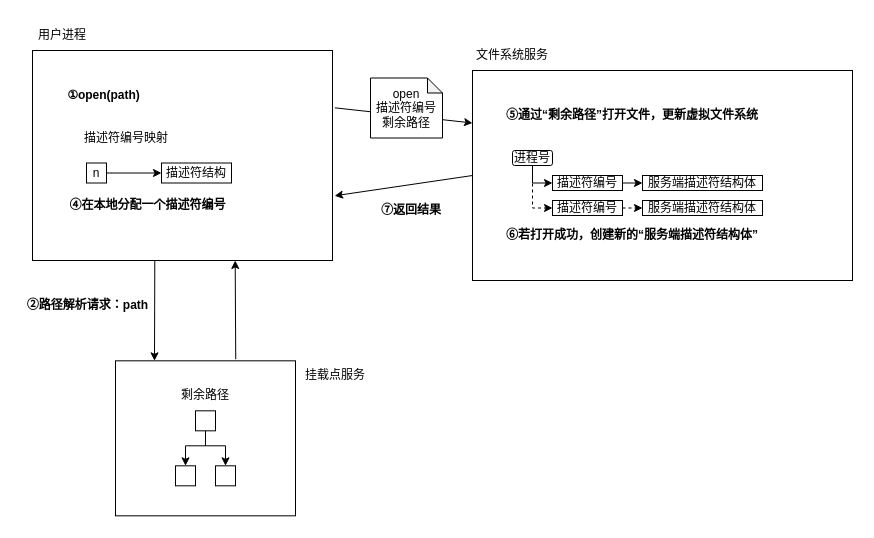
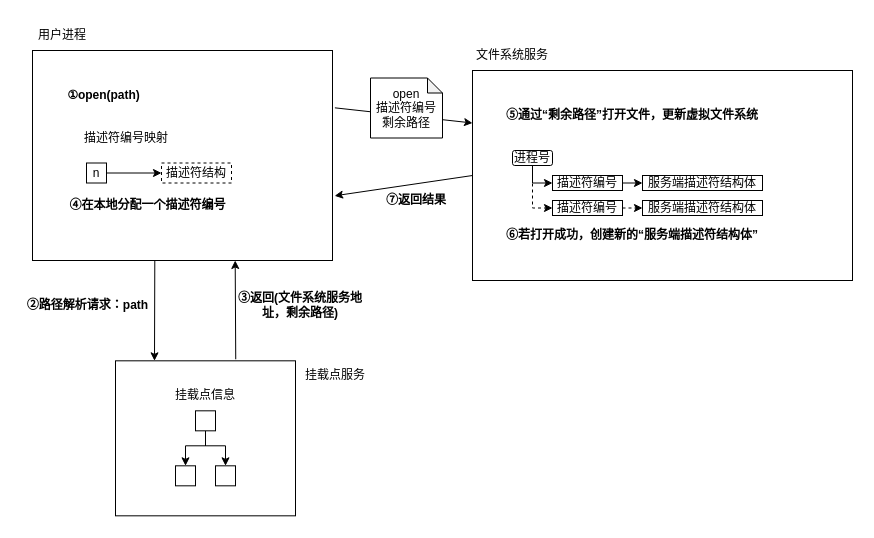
  <mxCell id="0" />
  <mxCell id="1" parent="0" />
  <mxCell id="2" value="" style="endArrow=classic;html=1;rounded=0;exitX=1.008;exitY=0.273;exitDx=0;exitDy=0;exitPerimeter=0;entryX=0;entryY=0.25;entryDx=0;entryDy=0;" edge="1" parent="1" source="3" target="4"><mxGeometry width="50" height="50" relative="1" as="geometry"><mxPoint x="372" y="260" as="sourcePoint" /><mxPoint x="422" y="210" as="targetPoint" /></mxGeometry></mxCell>
  <mxCell id="3" value="" style="rounded=0;whiteSpace=wrap;html=1;" vertex="1" parent="1"><mxGeometry x="32" y="50" width="300" height="210" as="geometry" /></mxCell>
  <mxCell id="4" value="" style="rounded=0;whiteSpace=wrap;html=1;" vertex="1" parent="1"><mxGeometry x="472" y="70" width="380" height="210" as="geometry" /></mxCell>
  <mxCell id="5" value="文件系统服务" style="text;html=1;strokeColor=none;fillColor=none;align=center;verticalAlign=middle;whiteSpace=wrap;rounded=0;" vertex="1" parent="1"><mxGeometry x="462" y="40" width="100" height="30" as="geometry" /></mxCell>
  <mxCell id="6" value="用户进程" style="text;html=1;strokeColor=none;fillColor=none;align=center;verticalAlign=middle;whiteSpace=wrap;rounded=0;" vertex="1" parent="1"><mxGeometry x="32" y="20" width="60" height="30" as="geometry" /></mxCell>
  <mxCell id="7" style="edgeStyle=orthogonalEdgeStyle;rounded=0;orthogonalLoop=1;jettySize=auto;html=1;exitX=1;exitY=0.5;exitDx=0;exitDy=0;entryX=0;entryY=0.5;entryDx=0;entryDy=0;" edge="1" parent="1" source="8" target="10"><mxGeometry relative="1" as="geometry" /></mxCell>
  <mxCell id="8" value="n" style="rounded=0;whiteSpace=wrap;html=1;" vertex="1" parent="1"><mxGeometry x="86" y="162.5" width="20" height="20" as="geometry" /></mxCell>
  <mxCell id="9" value="描述符编号映射" style="text;html=1;strokeColor=none;fillColor=none;align=center;verticalAlign=middle;whiteSpace=wrap;rounded=0;" vertex="1" parent="1"><mxGeometry x="81" y="122.5" width="90" height="30" as="geometry" /></mxCell>
- <mxCell id="10" value="描述符结构" style="rounded=0;whiteSpace=wrap;html=1;" vertex="1" parent="1"><mxGeometry x="161" y="162.5" width="70" height="20" as="geometry" /></mxCell>
+ <mxCell id="10" value="描述符结构" style="rounded=0;whiteSpace=wrap;html=1;dashed=1;" vertex="1" parent="1"><mxGeometry x="161" y="162.5" width="70" height="20" as="geometry" /></mxCell>
  <mxCell id="11" value="&lt;b&gt;①open(path)&lt;/b&gt;" style="text;html=1;strokeColor=none;fillColor=none;align=center;verticalAlign=middle;whiteSpace=wrap;rounded=0;" vertex="1" parent="1"><mxGeometry x="50.5" y="80" width="105" height="30" as="geometry" /></mxCell>
  <mxCell id="12" value="open&lt;br&gt;描述符编号&lt;br&gt;剩余路径" style="shape=note;whiteSpace=wrap;html=1;backgroundOutline=1;darkOpacity=0.05;size=15;" vertex="1" parent="1"><mxGeometry x="370" y="77.5" width="72" height="60" as="geometry" /></mxCell>
  <mxCell id="13" value="" style="rounded=0;whiteSpace=wrap;html=1;" vertex="1" parent="1"><mxGeometry x="115" y="360.32" width="180" height="155" as="geometry" /></mxCell>
  <mxCell id="14" value="挂载点服务" style="text;html=1;strokeColor=none;fillColor=none;align=center;verticalAlign=middle;whiteSpace=wrap;rounded=0;" vertex="1" parent="1"><mxGeometry x="300" y="360.32" width="70" height="30" as="geometry" /></mxCell>
  <mxCell id="15" style="edgeStyle=orthogonalEdgeStyle;rounded=0;orthogonalLoop=1;jettySize=auto;html=1;exitX=0.5;exitY=1;exitDx=0;exitDy=0;entryX=0.5;entryY=0;entryDx=0;entryDy=0;" edge="1" parent="1" source="17" target="18"><mxGeometry relative="1" as="geometry"><Array as="points"><mxPoint x="205" y="445.32" /><mxPoint x="185" y="445.32" /></Array></mxGeometry></mxCell>
  <mxCell id="16" style="edgeStyle=orthogonalEdgeStyle;rounded=0;orthogonalLoop=1;jettySize=auto;html=1;exitX=0.5;exitY=1;exitDx=0;exitDy=0;entryX=0.5;entryY=0;entryDx=0;entryDy=0;" edge="1" parent="1" source="17" target="19"><mxGeometry relative="1" as="geometry"><Array as="points"><mxPoint x="205" y="445.32" /><mxPoint x="225" y="445.32" /></Array></mxGeometry></mxCell>
  <mxCell id="17" value="" style="rounded=0;whiteSpace=wrap;html=1;" vertex="1" parent="1"><mxGeometry x="195" y="410.32" width="20" height="20" as="geometry" /></mxCell>
  <mxCell id="18" value="" style="rounded=0;whiteSpace=wrap;html=1;" vertex="1" parent="1"><mxGeometry x="175" y="465.32" width="20" height="20" as="geometry" /></mxCell>
  <mxCell id="19" value="" style="rounded=0;whiteSpace=wrap;html=1;" vertex="1" parent="1"><mxGeometry x="215" y="465.32" width="20" height="20" as="geometry" /></mxCell>
- <mxCell id="20" value="剩余路径" style="text;html=1;strokeColor=none;fillColor=none;align=center;verticalAlign=middle;whiteSpace=wrap;rounded=0;" vertex="1" parent="1"><mxGeometry x="165" y="380.32" width="80" height="30" as="geometry" /></mxCell>
+ <mxCell id="20" value="挂载点信息" style="text;html=1;strokeColor=none;fillColor=none;align=center;verticalAlign=middle;whiteSpace=wrap;rounded=0;" vertex="1" parent="1"><mxGeometry x="165" y="380.32" width="80" height="30" as="geometry" /></mxCell>
  <mxCell id="21" value="" style="endArrow=classic;html=1;rounded=0;exitX=0.131;exitY=0.999;exitDx=0;exitDy=0;exitPerimeter=0;" edge="1" parent="1"><mxGeometry width="50" height="50" relative="1" as="geometry"><mxPoint x="154.3" y="260" as="sourcePoint" /><mxPoint x="154" y="360.32" as="targetPoint" /></mxGeometry></mxCell>
  <mxCell id="22" value="&lt;b&gt;②路径解析请求：path&lt;/b&gt;" style="text;html=1;strokeColor=none;fillColor=none;align=center;verticalAlign=middle;whiteSpace=wrap;rounded=0;" vertex="1" parent="1"><mxGeometry x="20" y="290.32" width="135" height="30" as="geometry" /></mxCell>
  <mxCell id="23" value="" style="endArrow=classic;html=1;rounded=0;exitX=0.668;exitY=-0.01;exitDx=0;exitDy=0;exitPerimeter=0;entryX=0.399;entryY=0.999;entryDx=0;entryDy=0;entryPerimeter=0;" edge="1" parent="1" source="13"><mxGeometry width="50" height="50" relative="1" as="geometry"><mxPoint x="230.3" y="270" as="sourcePoint" /><mxPoint x="234.7" y="260" as="targetPoint" /></mxGeometry></mxCell>
+ <mxCell id="24" value="&lt;b&gt;③返回(文件系统服务地址，剩余路径)&lt;/b&gt;" style="text;html=1;strokeColor=none;fillColor=none;align=center;verticalAlign=middle;whiteSpace=wrap;rounded=0;" vertex="1" parent="1"><mxGeometry x="230" y="290.32" width="140" height="30" as="geometry" /></mxCell>
  <mxCell id="25" value="&lt;b&gt;④在本地分配一个描述符编号&lt;/b&gt;" style="text;html=1;strokeColor=none;fillColor=none;align=center;verticalAlign=middle;whiteSpace=wrap;rounded=0;" vertex="1" parent="1"><mxGeometry x="64" y="190" width="167" height="30" as="geometry" /></mxCell>
  <mxCell id="26" style="edgeStyle=orthogonalEdgeStyle;rounded=0;orthogonalLoop=1;jettySize=auto;html=1;exitX=0.5;exitY=1;exitDx=0;exitDy=0;entryX=0;entryY=0.5;entryDx=0;entryDy=0;" edge="1" parent="1" source="28" target="30"><mxGeometry relative="1" as="geometry"><Array as="points"><mxPoint x="532" y="182" /><mxPoint x="552" y="182" /></Array></mxGeometry></mxCell>
  <mxCell id="27" style="edgeStyle=orthogonalEdgeStyle;rounded=0;orthogonalLoop=1;jettySize=auto;html=1;exitX=0.5;exitY=1;exitDx=0;exitDy=0;entryX=0;entryY=0.5;entryDx=0;entryDy=0;dashed=1;" edge="1" parent="1" source="28" target="33"><mxGeometry relative="1" as="geometry" /></mxCell>
  <mxCell id="28" value="进程号" style="whiteSpace=wrap;html=1;rounded=1;" vertex="1" parent="1"><mxGeometry x="512" y="150" width="40" height="15" as="geometry" /></mxCell>
  <mxCell id="29" style="edgeStyle=orthogonalEdgeStyle;rounded=0;orthogonalLoop=1;jettySize=auto;html=1;exitX=1;exitY=0.5;exitDx=0;exitDy=0;entryX=0;entryY=0.5;entryDx=0;entryDy=0;" edge="1" parent="1" source="30" target="31"><mxGeometry relative="1" as="geometry" /></mxCell>
  <mxCell id="30" value="描述符编号" style="rounded=0;whiteSpace=wrap;html=1;" vertex="1" parent="1"><mxGeometry x="552" y="175" width="70" height="15" as="geometry" /></mxCell>
  <mxCell id="31" value="服务端描述符结构体" style="rounded=0;whiteSpace=wrap;html=1;" vertex="1" parent="1"><mxGeometry x="642" y="175" width="120" height="15" as="geometry" /></mxCell>
  <mxCell id="32" style="edgeStyle=orthogonalEdgeStyle;rounded=0;orthogonalLoop=1;jettySize=auto;html=1;exitX=1;exitY=0.5;exitDx=0;exitDy=0;entryX=0;entryY=0.5;entryDx=0;entryDy=0;dashed=1;" edge="1" parent="1" source="33" target="34"><mxGeometry relative="1" as="geometry" /></mxCell>
  <mxCell id="33" value="描述符编号" style="rounded=0;whiteSpace=wrap;html=1;" vertex="1" parent="1"><mxGeometry x="552" y="200" width="70" height="15" as="geometry" /></mxCell>
  <mxCell id="34" value="服务端描述符结构体" style="rounded=0;whiteSpace=wrap;html=1;" vertex="1" parent="1"><mxGeometry x="642" y="200" width="120" height="15" as="geometry" /></mxCell>
  <mxCell id="35" value="&lt;b&gt;⑥若打开成功，创建新的“服务端描述符结构体”&lt;/b&gt;" style="text;html=1;strokeColor=none;fillColor=none;align=center;verticalAlign=middle;whiteSpace=wrap;rounded=0;" vertex="1" parent="1"><mxGeometry x="502" y="220" width="260" height="30" as="geometry" /></mxCell>
  <mxCell id="36" value="&lt;b&gt;⑤通过“剩余路径”打开文件，更新虚拟文件系统&lt;/b&gt;" style="text;html=1;strokeColor=none;fillColor=none;align=center;verticalAlign=middle;whiteSpace=wrap;rounded=0;" vertex="1" parent="1"><mxGeometry x="502" y="100" width="260" height="30" as="geometry" /></mxCell>
  <mxCell id="37" value="" style="endArrow=classic;html=1;rounded=0;exitX=0;exitY=0.5;exitDx=0;exitDy=0;entryX=1.007;entryY=0.692;entryDx=0;entryDy=0;entryPerimeter=0;" edge="1" parent="1" source="4" target="3"><mxGeometry width="50" height="50" relative="1" as="geometry"><mxPoint x="372" y="300" as="sourcePoint" /><mxPoint x="342" y="270" as="targetPoint" /></mxGeometry></mxCell>
- <mxCell id="38" value="&lt;b&gt;⑦返回结果&lt;/b&gt;" style="text;html=1;strokeColor=none;fillColor=none;align=center;verticalAlign=middle;whiteSpace=wrap;rounded=0;" vertex="1" parent="1"><mxGeometry x="365" y="195" width="92" height="30" as="geometry" /></mxCell>
+ <mxCell id="38" value="&lt;b&gt;⑦返回结果&lt;/b&gt;" style="text;html=1;strokeColor=none;fillColor=none;align=center;verticalAlign=middle;whiteSpace=wrap;rounded=0;" vertex="1" parent="1"><mxGeometry x="370" y="185" width="92" height="30" as="geometry" /></mxCell>
